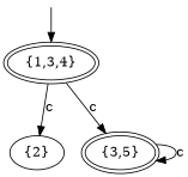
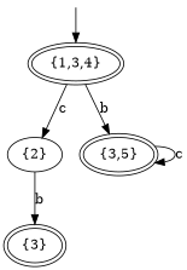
  digraph {
    rankdir=TB
    node [peripheries=2]
    0 [shape=point style=invis peripheries=""]
    n2 [label="{1,3,4}"]
    n3 [label="{2}" peripheries=""]
    n4 [label="{3,5}"]
+   n5 [label="{3}"]
    0 -> n2
    n2 -> n3 [label=c]
-   n2 -> n4 [label=c]
+   n2 -> n4 [label=b]
+   n3 -> n5 [label=b]
    n4 -> n4 [label=c]
  }
